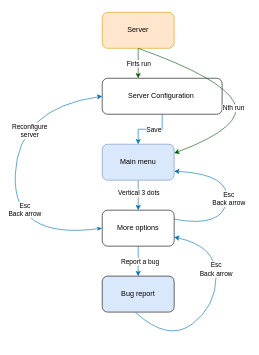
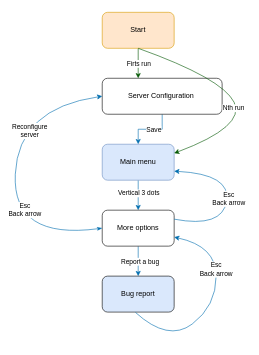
  <mxCell id="0" style=";html=1;" />
  <mxCell id="1" style=";html=1;" parent="0" />
  <mxCell id="2" style="edgeStyle=orthogonalEdgeStyle;rounded=0;orthogonalLoop=1;jettySize=auto;html=1;fillColor=#008a00;strokeColor=#005700;" edge="1" parent="1" source="4" target="7"><mxGeometry relative="1" as="geometry"><Array as="points"><mxPoint x="230" y="100" /><mxPoint x="230" y="100" /></Array></mxGeometry></mxCell>
  <mxCell id="3" value="Firts run" style="edgeLabel;html=1;align=center;verticalAlign=middle;resizable=0;points=[];" vertex="1" connectable="0" parent="2"><mxGeometry x="0.014" relative="1" as="geometry"><mxPoint as="offset" /></mxGeometry></mxCell>
- <mxCell id="4" value="Server" style="rounded=1;whiteSpace=wrap;html=1;fillColor=#ffe6cc;strokeColor=#d79b00;" vertex="1" parent="1"><mxGeometry x="170" y="20" width="120" height="60" as="geometry" /></mxCell>
+ <mxCell id="4" value="Start" style="rounded=1;whiteSpace=wrap;html=1;fillColor=#ffe6cc;strokeColor=#d79b00;" vertex="1" parent="1"><mxGeometry x="170" y="20" width="120" height="60" as="geometry" /></mxCell>
  <mxCell id="5" style="edgeStyle=orthogonalEdgeStyle;rounded=0;orthogonalLoop=1;jettySize=auto;html=1;fillColor=#1ba1e2;strokeColor=#006EAF;" edge="1" parent="1" source="7" target="10"><mxGeometry relative="1" as="geometry" /></mxCell>
  <mxCell id="6" value="Save" style="edgeLabel;html=1;align=center;verticalAlign=middle;resizable=0;points=[];" vertex="1" connectable="0" parent="5"><mxGeometry x="-0.11" relative="1" as="geometry"><mxPoint as="offset" /></mxGeometry></mxCell>
  <mxCell id="7" value="Server Configuration&amp;nbsp;" style="rounded=1;whiteSpace=wrap;html=1;" vertex="1" parent="1"><mxGeometry x="170" y="130" width="200" height="60" as="geometry" /></mxCell>
  <mxCell id="8" style="edgeStyle=orthogonalEdgeStyle;rounded=0;orthogonalLoop=1;jettySize=auto;html=1;entryX=0.5;entryY=0;entryDx=0;entryDy=0;fillColor=#1ba1e2;strokeColor=#006EAF;" edge="1" parent="1" source="10" target="13"><mxGeometry relative="1" as="geometry" /></mxCell>
  <mxCell id="9" value="Vertical 3 dots" style="edgeLabel;html=1;align=center;verticalAlign=middle;resizable=0;points=[];" vertex="1" connectable="0" parent="8"><mxGeometry x="-0.179" relative="1" as="geometry"><mxPoint as="offset" /></mxGeometry></mxCell>
  <mxCell id="10" value="Main menu" style="rounded=1;whiteSpace=wrap;html=1;fillColor=#dae8fc;strokeColor=#6c8ebf;" vertex="1" parent="1"><mxGeometry x="170" y="240" width="120" height="60" as="geometry" /></mxCell>
  <mxCell id="11" style="edgeStyle=orthogonalEdgeStyle;rounded=0;orthogonalLoop=1;jettySize=auto;html=1;entryX=0.5;entryY=0;entryDx=0;entryDy=0;fillColor=#1ba1e2;strokeColor=#006EAF;" edge="1" parent="1" source="13" target="14"><mxGeometry relative="1" as="geometry" /></mxCell>
  <mxCell id="12" value="Report a bug" style="edgeLabel;html=1;align=center;verticalAlign=middle;resizable=0;points=[];" vertex="1" connectable="0" parent="11"><mxGeometry y="2" relative="1" as="geometry"><mxPoint as="offset" /></mxGeometry></mxCell>
  <mxCell id="13" value="More options" style="rounded=1;whiteSpace=wrap;html=1;" vertex="1" parent="1"><mxGeometry x="170" y="350" width="120" height="60" as="geometry" /></mxCell>
  <mxCell id="14" value="Bug report" style="rounded=1;whiteSpace=wrap;html=1;fillColor=#dae8fc;" vertex="1" parent="1"><mxGeometry x="170" y="460" width="120" height="60" as="geometry" /></mxCell>
  <mxCell id="15" value="" style="curved=1;endArrow=classic;html=1;rounded=0;exitX=0.462;exitY=1.009;exitDx=0;exitDy=0;exitPerimeter=0;entryX=1;entryY=0.75;entryDx=0;entryDy=0;fillColor=#1ba1e2;strokeColor=#006EAF;" edge="1" parent="1" source="14" target="13"><mxGeometry width="50" height="50" relative="1" as="geometry"><mxPoint x="310" y="560" as="sourcePoint" /><mxPoint x="400" y="400" as="targetPoint" /><Array as="points"><mxPoint x="280" y="570" /><mxPoint x="360" y="510" /><mxPoint x="360" y="410" /></Array></mxGeometry></mxCell>
  <mxCell id="16" value="Esc&lt;br style=&quot;border-color: var(--border-color);&quot;&gt;Back arrow" style="edgeLabel;html=1;align=center;verticalAlign=middle;resizable=0;points=[];" vertex="1" connectable="0" parent="15"><mxGeometry x="0.359" y="1" relative="1" as="geometry"><mxPoint as="offset" /></mxGeometry></mxCell>
  <mxCell id="17" value="" style="curved=1;endArrow=classic;html=1;rounded=0;exitX=1;exitY=0.25;exitDx=0;exitDy=0;entryX=1;entryY=0.75;entryDx=0;entryDy=0;fillColor=#1ba1e2;strokeColor=#006EAF;" edge="1" parent="1" source="13" target="10"><mxGeometry width="50" height="50" relative="1" as="geometry"><mxPoint x="290" y="380" as="sourcePoint" /><mxPoint x="290" y="270" as="targetPoint" /><Array as="points"><mxPoint x="370" y="380" /><mxPoint x="385" y="290" /></Array></mxGeometry></mxCell>
  <mxCell id="18" value="" style="curved=1;endArrow=classic;html=1;rounded=0;fillColor=#008a00;strokeColor=#005700;entryX=1;entryY=0.25;entryDx=0;entryDy=0;" edge="1" parent="1" target="10"><mxGeometry width="50" height="50" relative="1" as="geometry"><mxPoint x="230" y="80" as="sourcePoint" /><mxPoint x="290" y="270" as="targetPoint" /><Array as="points"><mxPoint x="370" y="130" /><mxPoint x="410" y="210" /></Array></mxGeometry></mxCell>
  <mxCell id="19" value="Nth run" style="edgeLabel;html=1;align=center;verticalAlign=middle;resizable=0;points=[];" vertex="1" connectable="0" parent="18"><mxGeometry x="-0.301" y="-7" relative="1" as="geometry"><mxPoint x="40" y="50" as="offset" /></mxGeometry></mxCell>
  <mxCell id="20" value="" style="curved=1;endArrow=classic;html=1;rounded=0;exitX=0;exitY=0.5;exitDx=0;exitDy=0;entryX=0;entryY=0.5;entryDx=0;entryDy=0;fillColor=#1ba1e2;strokeColor=#006EAF;startArrow=classicThin;startFill=1;" edge="1" parent="1" source="13" target="7"><mxGeometry width="50" height="50" relative="1" as="geometry"><mxPoint x="-130" y="380" as="sourcePoint" /><mxPoint x="-80" y="330" as="targetPoint" /><Array as="points"><mxPoint x="20" y="400" /><mxPoint x="30" y="180" /></Array></mxGeometry></mxCell>
  <mxCell id="21" value="Reconfigure&lt;br&gt;server" style="edgeLabel;html=1;align=center;verticalAlign=middle;resizable=0;points=[];" vertex="1" connectable="0" parent="20"><mxGeometry x="0.307" y="-20" relative="1" as="geometry"><mxPoint as="offset" /></mxGeometry></mxCell>
  <mxCell id="22" value="Esc&lt;br&gt;Back arrow" style="edgeLabel;html=1;align=center;verticalAlign=middle;resizable=0;points=[];" vertex="1" connectable="0" parent="20"><mxGeometry x="-0.576" y="-22" relative="1" as="geometry"><mxPoint x="-19" y="-23" as="offset" /></mxGeometry></mxCell>
  <mxCell id="23" value="Esc&lt;br&gt;Back arrow" style="edgeLabel;html=1;align=center;verticalAlign=middle;resizable=0;points=[];" vertex="1" connectable="0" parent="1"><mxGeometry x="380.003" y="330.004" as="geometry" /></mxCell>
